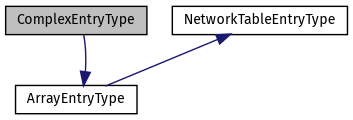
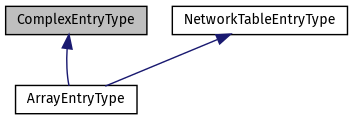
  digraph {
    fontname="Fira Sans"
    node [color=black fontname="Fira Sans" fontsize=10 shape=record]
    edge [color=midnightblue dir=back fontname="Fira Sans" fontsize=10 labelfontname=FreeSans labelfontsize=10 style=solid]
    n1 [fillcolor=grey75 fontcolor=black height=0.2 label=ComplexEntryType style=filled width=0.4]
    n2 [height=0.2 label=ArrayEntryType width=0.4]
    n3 [height=0.2 label=NetworkTableEntryType width=0.4]
-   n2 -> n1
+   n1 -> n2
    n3 -> n2
  }
